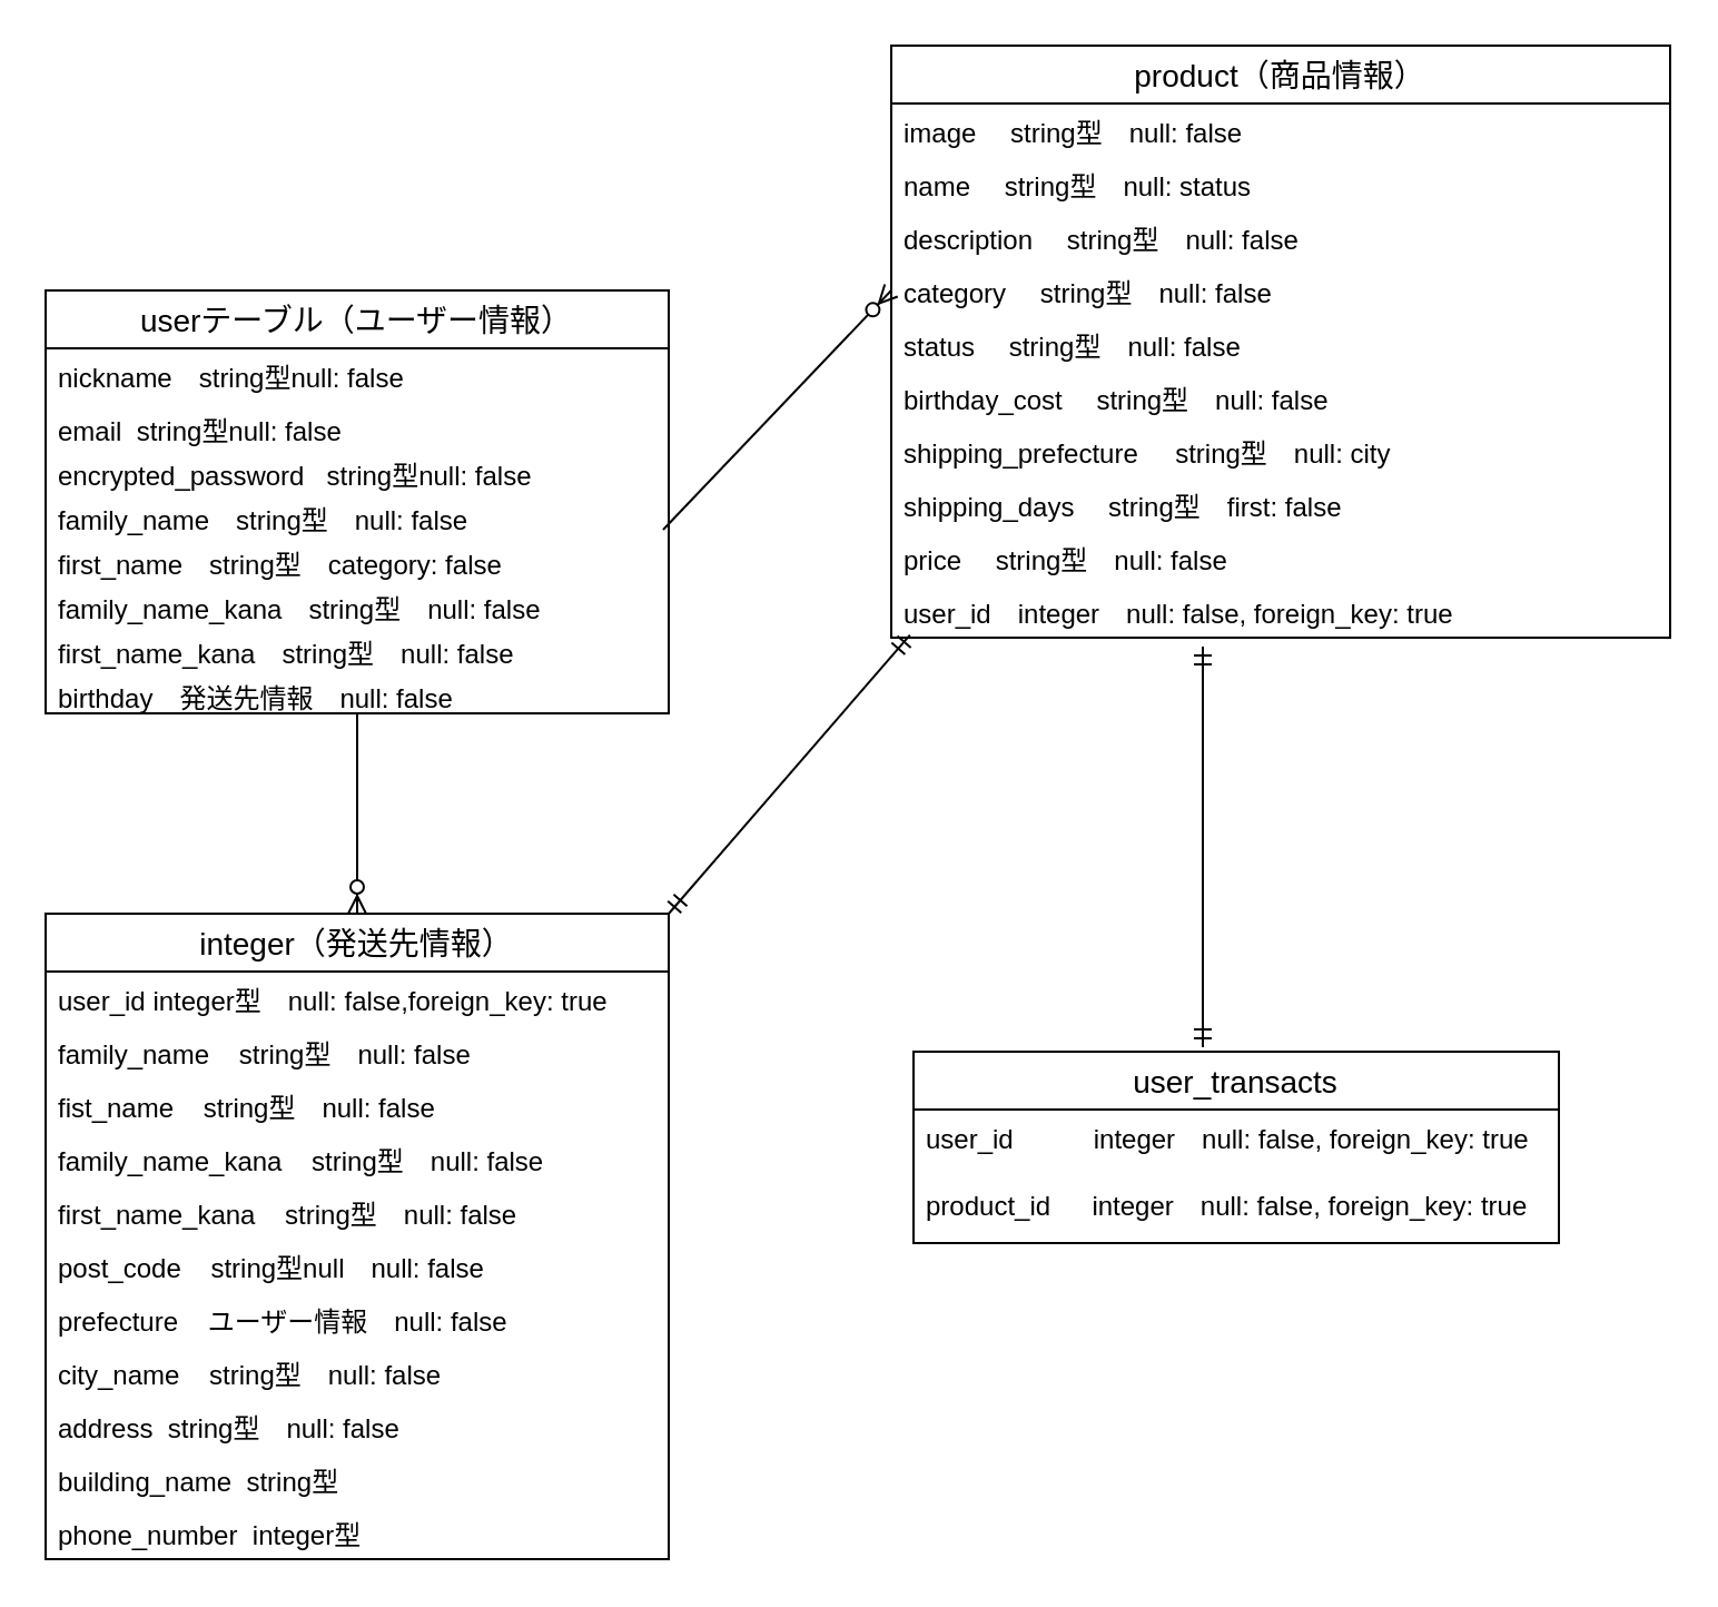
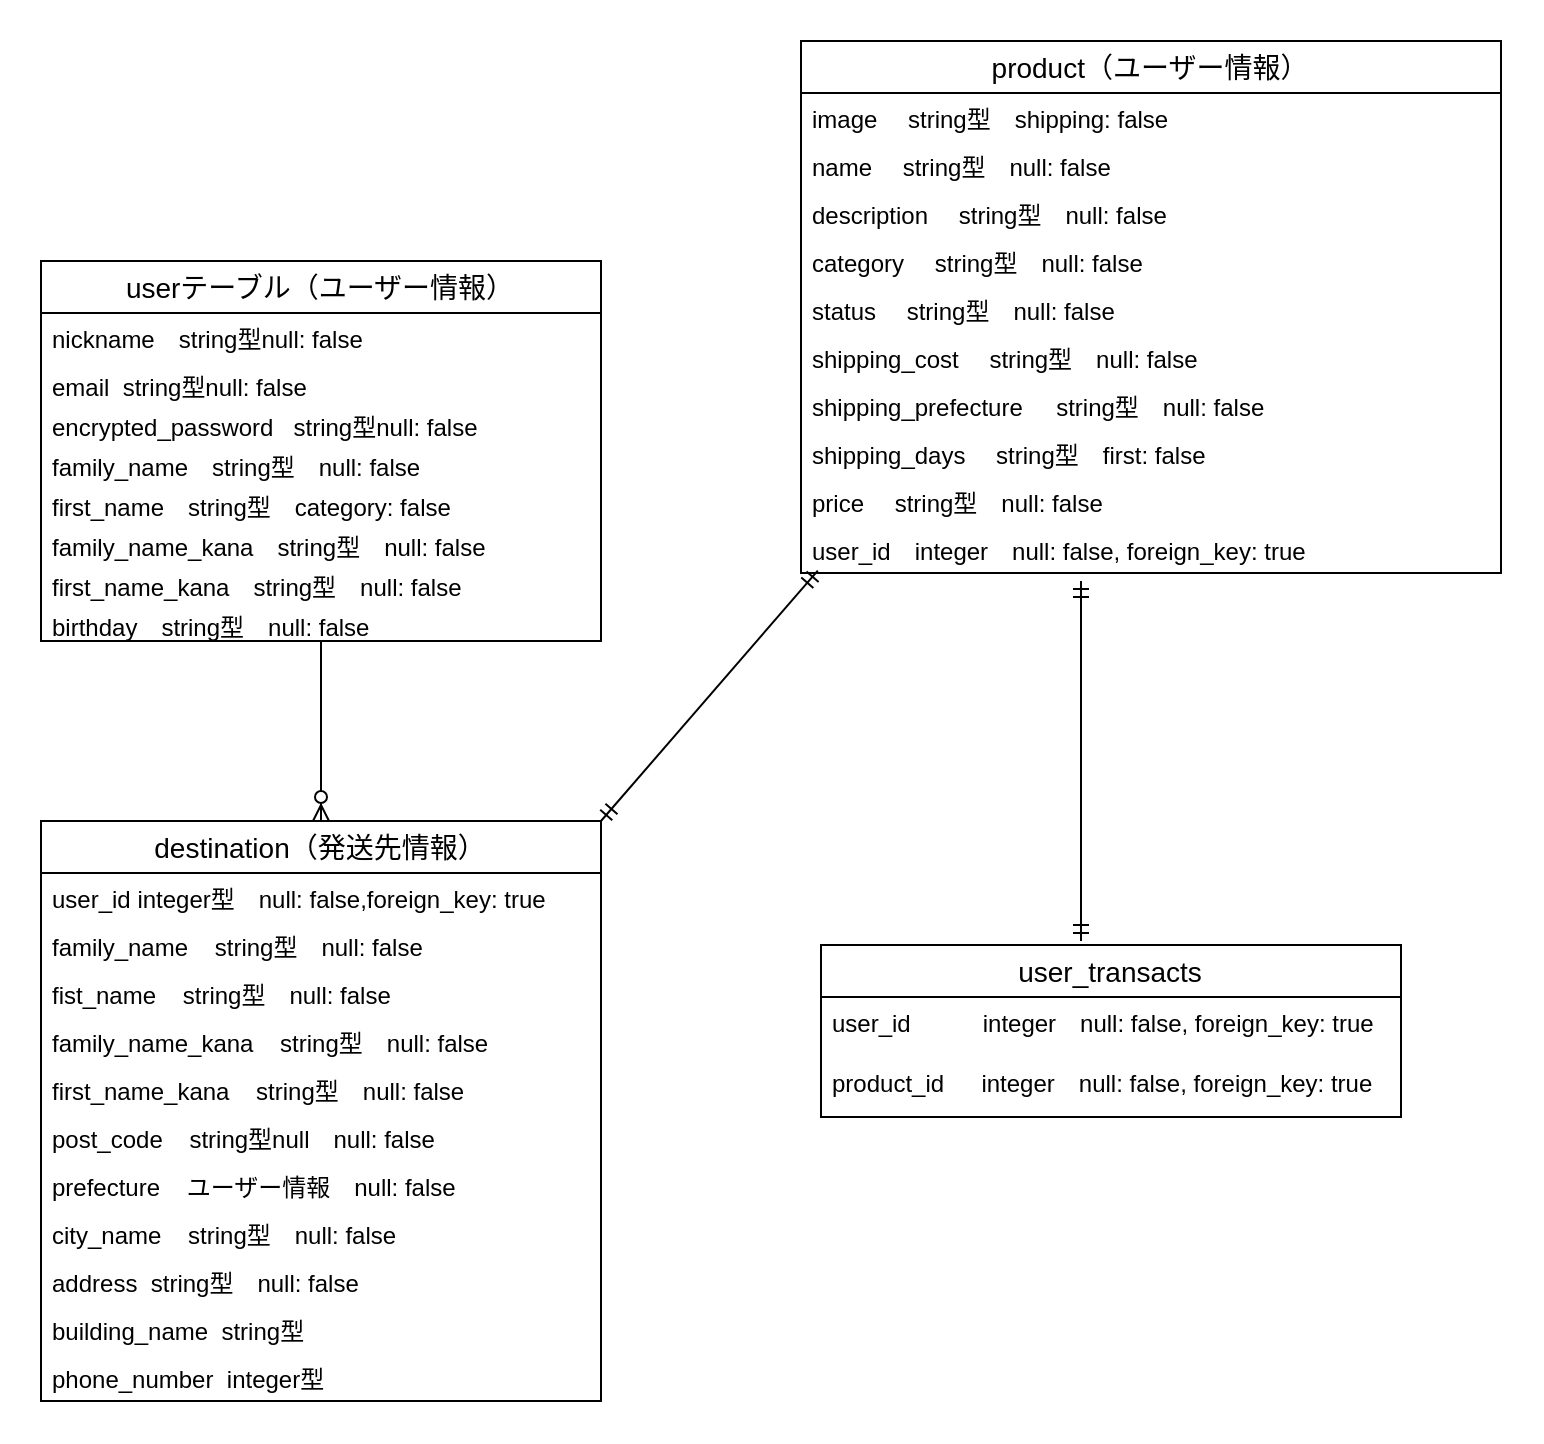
  <mxCell id="0" />
  <mxCell id="1" parent="0" />
  <mxCell id="2" value="userテーブル（ユーザー情報）" style="swimlane;fontStyle=0;childLayout=stackLayout;horizontal=1;startSize=26;horizontalStack=0;resizeParent=1;resizeParentMax=0;resizeLast=0;collapsible=1;marginBottom=0;align=center;fontSize=14;" vertex="1" parent="1"><mxGeometry x="20" y="130" width="280" height="190" as="geometry" /></mxCell>
  <mxCell id="3" value="nickname　string型null: false" style="text;strokeColor=none;fillColor=none;spacingLeft=4;spacingRight=4;overflow=hidden;rotatable=0;points=[[0,0.5],[1,0.5]];portConstraint=eastwest;fontSize=12;" vertex="1" parent="2"><mxGeometry y="26" width="280" height="24" as="geometry" /></mxCell>
  <mxCell id="4" value="email  string型null: false" style="text;strokeColor=none;fillColor=none;spacingLeft=4;spacingRight=4;overflow=hidden;rotatable=0;points=[[0,0.5],[1,0.5]];portConstraint=eastwest;fontSize=12;" vertex="1" parent="2"><mxGeometry y="50" width="280" height="20" as="geometry" /></mxCell>
  <mxCell id="5" value="encrypted_password   string型null: false" style="text;strokeColor=none;fillColor=none;spacingLeft=4;spacingRight=4;overflow=hidden;rotatable=0;points=[[0,0.5],[1,0.5]];portConstraint=eastwest;fontSize=12;" vertex="1" parent="2"><mxGeometry y="70" width="280" height="20" as="geometry" /></mxCell>
  <mxCell id="6" value="family_name　string型　null: false" style="text;strokeColor=none;fillColor=none;spacingLeft=4;spacingRight=4;overflow=hidden;rotatable=0;points=[[0,0.5],[1,0.5]];portConstraint=eastwest;fontSize=12;" vertex="1" parent="2"><mxGeometry y="90" width="280" height="20" as="geometry" /></mxCell>
  <mxCell id="7" value="first_name　string型　category: false" style="text;strokeColor=none;fillColor=none;spacingLeft=4;spacingRight=4;overflow=hidden;rotatable=0;points=[[0,0.5],[1,0.5]];portConstraint=eastwest;fontSize=12;" vertex="1" parent="2"><mxGeometry y="110" width="280" height="20" as="geometry" /></mxCell>
  <mxCell id="8" value="family_name_kana　string型　null: false" style="text;strokeColor=none;fillColor=none;spacingLeft=4;spacingRight=4;overflow=hidden;rotatable=0;points=[[0,0.5],[1,0.5]];portConstraint=eastwest;fontSize=12;" vertex="1" parent="2"><mxGeometry y="130" width="280" height="20" as="geometry" /></mxCell>
  <mxCell id="9" value="first_name_kana　string型　null: false" style="text;strokeColor=none;fillColor=none;spacingLeft=4;spacingRight=4;overflow=hidden;rotatable=0;points=[[0,0.5],[1,0.5]];portConstraint=eastwest;fontSize=12;" vertex="1" parent="2"><mxGeometry y="150" width="280" height="20" as="geometry" /></mxCell>
- <mxCell id="10" value="birthday　発送先情報　null: false" style="text;strokeColor=none;fillColor=none;spacingLeft=4;spacingRight=4;overflow=hidden;rotatable=0;points=[[0,0.5],[1,0.5]];portConstraint=eastwest;fontSize=12;" vertex="1" parent="2"><mxGeometry y="170" width="280" height="20" as="geometry" /></mxCell>
- <mxCell id="11" value="integer（発送先情報）" style="swimlane;fontStyle=0;childLayout=stackLayout;horizontal=1;startSize=26;horizontalStack=0;resizeParent=1;resizeParentMax=0;resizeLast=0;collapsible=1;marginBottom=0;align=center;fontSize=14;" vertex="1" parent="1"><mxGeometry x="20" y="410" width="280" height="290" as="geometry" /></mxCell>
+ <mxCell id="10" value="birthday　string型　null: false" style="text;strokeColor=none;fillColor=none;spacingLeft=4;spacingRight=4;overflow=hidden;rotatable=0;points=[[0,0.5],[1,0.5]];portConstraint=eastwest;fontSize=12;" vertex="1" parent="2"><mxGeometry y="170" width="280" height="20" as="geometry" /></mxCell>
+ <mxCell id="11" value="destination（発送先情報）" style="swimlane;fontStyle=0;childLayout=stackLayout;horizontal=1;startSize=26;horizontalStack=0;resizeParent=1;resizeParentMax=0;resizeLast=0;collapsible=1;marginBottom=0;align=center;fontSize=14;" vertex="1" parent="1"><mxGeometry x="20" y="410" width="280" height="290" as="geometry" /></mxCell>
  <mxCell id="12" value="user_id integer型　null: false,foreign_key: true" style="text;strokeColor=none;fillColor=none;spacingLeft=4;spacingRight=4;overflow=hidden;rotatable=0;points=[[0,0.5],[1,0.5]];portConstraint=eastwest;fontSize=12;" vertex="1" parent="11"><mxGeometry y="26" width="280" height="24" as="geometry" /></mxCell>
  <mxCell id="13" value="family_name    string型　null: false" style="text;strokeColor=none;fillColor=none;spacingLeft=4;spacingRight=4;overflow=hidden;rotatable=0;points=[[0,0.5],[1,0.5]];portConstraint=eastwest;fontSize=12;" vertex="1" parent="11"><mxGeometry y="50" width="280" height="24" as="geometry" /></mxCell>
  <mxCell id="14" value="fist_name    string型　null: false" style="text;strokeColor=none;fillColor=none;spacingLeft=4;spacingRight=4;overflow=hidden;rotatable=0;points=[[0,0.5],[1,0.5]];portConstraint=eastwest;fontSize=12;" vertex="1" parent="11"><mxGeometry y="74" width="280" height="24" as="geometry" /></mxCell>
  <mxCell id="15" value="family_name_kana    string型　null: false" style="text;strokeColor=none;fillColor=none;spacingLeft=4;spacingRight=4;overflow=hidden;rotatable=0;points=[[0,0.5],[1,0.5]];portConstraint=eastwest;fontSize=12;" vertex="1" parent="11"><mxGeometry y="98" width="280" height="24" as="geometry" /></mxCell>
  <mxCell id="16" value="first_name_kana    string型　null: false" style="text;strokeColor=none;fillColor=none;spacingLeft=4;spacingRight=4;overflow=hidden;rotatable=0;points=[[0,0.5],[1,0.5]];portConstraint=eastwest;fontSize=12;" vertex="1" parent="11"><mxGeometry y="122" width="280" height="24" as="geometry" /></mxCell>
  <mxCell id="17" value="post_code    string型null　null: false" style="text;strokeColor=none;fillColor=none;spacingLeft=4;spacingRight=4;overflow=hidden;rotatable=0;points=[[0,0.5],[1,0.5]];portConstraint=eastwest;fontSize=12;" vertex="1" parent="11"><mxGeometry y="146" width="280" height="24" as="geometry" /></mxCell>
  <mxCell id="18" value="prefecture    ユーザー情報　null: false" style="text;strokeColor=none;fillColor=none;spacingLeft=4;spacingRight=4;overflow=hidden;rotatable=0;points=[[0,0.5],[1,0.5]];portConstraint=eastwest;fontSize=12;" vertex="1" parent="11"><mxGeometry y="170" width="280" height="24" as="geometry" /></mxCell>
  <mxCell id="19" value="city_name    string型　null: false" style="text;strokeColor=none;fillColor=none;spacingLeft=4;spacingRight=4;overflow=hidden;rotatable=0;points=[[0,0.5],[1,0.5]];portConstraint=eastwest;fontSize=12;" vertex="1" parent="11"><mxGeometry y="194" width="280" height="24" as="geometry" /></mxCell>
  <mxCell id="20" value="address  string型　null: false" style="text;strokeColor=none;fillColor=none;spacingLeft=4;spacingRight=4;overflow=hidden;rotatable=0;points=[[0,0.5],[1,0.5]];portConstraint=eastwest;fontSize=12;" vertex="1" parent="11"><mxGeometry y="218" width="280" height="24" as="geometry" /></mxCell>
  <mxCell id="21" value="building_name  string型　" style="text;strokeColor=none;fillColor=none;spacingLeft=4;spacingRight=4;overflow=hidden;rotatable=0;points=[[0,0.5],[1,0.5]];portConstraint=eastwest;fontSize=12;" vertex="1" parent="11"><mxGeometry y="242" width="280" height="24" as="geometry" /></mxCell>
  <mxCell id="22" value="phone_number  integer型　" style="text;strokeColor=none;fillColor=none;spacingLeft=4;spacingRight=4;overflow=hidden;rotatable=0;points=[[0,0.5],[1,0.5]];portConstraint=eastwest;fontSize=12;" vertex="1" parent="11"><mxGeometry y="266" width="280" height="24" as="geometry" /></mxCell>
- <mxCell id="23" value="product（商品情報）" style="swimlane;fontStyle=0;childLayout=stackLayout;horizontal=1;startSize=26;horizontalStack=0;resizeParent=1;resizeParentMax=0;resizeLast=0;collapsible=1;marginBottom=0;align=center;fontSize=14;" vertex="1" parent="1"><mxGeometry x="400" y="20" width="350" height="266" as="geometry" /></mxCell>
- <mxCell id="24" value="image　 string型　null: false" style="text;strokeColor=none;fillColor=none;spacingLeft=4;spacingRight=4;overflow=hidden;rotatable=0;points=[[0,0.5],[1,0.5]];portConstraint=eastwest;fontSize=12;" vertex="1" parent="23"><mxGeometry y="26" width="350" height="24" as="geometry" /></mxCell>
- <mxCell id="25" value="name　 string型　null: status" style="text;strokeColor=none;fillColor=none;spacingLeft=4;spacingRight=4;overflow=hidden;rotatable=0;points=[[0,0.5],[1,0.5]];portConstraint=eastwest;fontSize=12;" vertex="1" parent="23"><mxGeometry y="50" width="350" height="24" as="geometry" /></mxCell>
+ <mxCell id="23" value="product（ユーザー情報）" style="swimlane;fontStyle=0;childLayout=stackLayout;horizontal=1;startSize=26;horizontalStack=0;resizeParent=1;resizeParentMax=0;resizeLast=0;collapsible=1;marginBottom=0;align=center;fontSize=14;" vertex="1" parent="1"><mxGeometry x="400" y="20" width="350" height="266" as="geometry" /></mxCell>
+ <mxCell id="24" value="image　 string型　shipping: false" style="text;strokeColor=none;fillColor=none;spacingLeft=4;spacingRight=4;overflow=hidden;rotatable=0;points=[[0,0.5],[1,0.5]];portConstraint=eastwest;fontSize=12;" vertex="1" parent="23"><mxGeometry y="26" width="350" height="24" as="geometry" /></mxCell>
+ <mxCell id="25" value="name　 string型　null: false" style="text;strokeColor=none;fillColor=none;spacingLeft=4;spacingRight=4;overflow=hidden;rotatable=0;points=[[0,0.5],[1,0.5]];portConstraint=eastwest;fontSize=12;" vertex="1" parent="23"><mxGeometry y="50" width="350" height="24" as="geometry" /></mxCell>
  <mxCell id="26" value="description　 string型　null: false" style="text;strokeColor=none;fillColor=none;spacingLeft=4;spacingRight=4;overflow=hidden;rotatable=0;points=[[0,0.5],[1,0.5]];portConstraint=eastwest;fontSize=12;" vertex="1" parent="23"><mxGeometry y="74" width="350" height="24" as="geometry" /></mxCell>
  <mxCell id="27" value="category　 string型　null: false" style="text;strokeColor=none;fillColor=none;spacingLeft=4;spacingRight=4;overflow=hidden;rotatable=0;points=[[0,0.5],[1,0.5]];portConstraint=eastwest;fontSize=12;" vertex="1" parent="23"><mxGeometry y="98" width="350" height="24" as="geometry" /></mxCell>
  <mxCell id="28" value="status　 string型　null: false" style="text;strokeColor=none;fillColor=none;spacingLeft=4;spacingRight=4;overflow=hidden;rotatable=0;points=[[0,0.5],[1,0.5]];portConstraint=eastwest;fontSize=12;" vertex="1" parent="23"><mxGeometry y="122" width="350" height="24" as="geometry" /></mxCell>
- <mxCell id="29" value="birthday_cost　 string型　null: false" style="text;strokeColor=none;fillColor=none;spacingLeft=4;spacingRight=4;overflow=hidden;rotatable=0;points=[[0,0.5],[1,0.5]];portConstraint=eastwest;fontSize=12;" vertex="1" parent="23"><mxGeometry y="146" width="350" height="24" as="geometry" /></mxCell>
- <mxCell id="30" value="shipping_prefecture     string型　null: city" style="text;strokeColor=none;fillColor=none;spacingLeft=4;spacingRight=4;overflow=hidden;rotatable=0;points=[[0,0.5],[1,0.5]];portConstraint=eastwest;fontSize=12;" vertex="1" parent="23"><mxGeometry y="170" width="350" height="24" as="geometry" /></mxCell>
+ <mxCell id="29" value="shipping_cost　 string型　null: false" style="text;strokeColor=none;fillColor=none;spacingLeft=4;spacingRight=4;overflow=hidden;rotatable=0;points=[[0,0.5],[1,0.5]];portConstraint=eastwest;fontSize=12;" vertex="1" parent="23"><mxGeometry y="146" width="350" height="24" as="geometry" /></mxCell>
+ <mxCell id="30" value="shipping_prefecture     string型　null: false" style="text;strokeColor=none;fillColor=none;spacingLeft=4;spacingRight=4;overflow=hidden;rotatable=0;points=[[0,0.5],[1,0.5]];portConstraint=eastwest;fontSize=12;" vertex="1" parent="23"><mxGeometry y="170" width="350" height="24" as="geometry" /></mxCell>
  <mxCell id="31" value="shipping_days　 string型　first: false" style="text;strokeColor=none;fillColor=none;spacingLeft=4;spacingRight=4;overflow=hidden;rotatable=0;points=[[0,0.5],[1,0.5]];portConstraint=eastwest;fontSize=12;" vertex="1" parent="23"><mxGeometry y="194" width="350" height="24" as="geometry" /></mxCell>
  <mxCell id="32" value="price　 string型　null: false" style="text;strokeColor=none;fillColor=none;spacingLeft=4;spacingRight=4;overflow=hidden;rotatable=0;points=[[0,0.5],[1,0.5]];portConstraint=eastwest;fontSize=12;" vertex="1" parent="23"><mxGeometry y="218" width="350" height="24" as="geometry" /></mxCell>
  <mxCell id="33" value="user_id　integer　null: false, foreign_key: true" style="text;strokeColor=none;fillColor=none;spacingLeft=4;spacingRight=4;overflow=hidden;rotatable=0;points=[[0,0.5],[1,0.5]];portConstraint=eastwest;fontSize=12;" vertex="1" parent="23"><mxGeometry y="242" width="350" height="24" as="geometry" /></mxCell>
  <mxCell id="34" value="user_transacts" style="swimlane;fontStyle=0;childLayout=stackLayout;horizontal=1;startSize=26;horizontalStack=0;resizeParent=1;resizeParentMax=0;resizeLast=0;collapsible=1;marginBottom=0;align=center;fontSize=14;" vertex="1" parent="1"><mxGeometry x="410" y="472" width="290" height="86" as="geometry" /></mxCell>
  <mxCell id="35" value="user_id　　　integer　null: false, foreign_key: true" style="text;strokeColor=none;fillColor=none;spacingLeft=4;spacingRight=4;overflow=hidden;rotatable=0;points=[[0,0.5],[1,0.5]];portConstraint=eastwest;fontSize=12;" vertex="1" parent="34"><mxGeometry y="26" width="290" height="30" as="geometry" /></mxCell>
  <mxCell id="36" value="product_id　  integer　null: false, foreign_key: true" style="text;strokeColor=none;fillColor=none;spacingLeft=4;spacingRight=4;overflow=hidden;rotatable=0;points=[[0,0.5],[1,0.5]];portConstraint=eastwest;fontSize=12;" vertex="1" parent="34"><mxGeometry y="56" width="290" height="30" as="geometry" /></mxCell>
  <mxCell id="37" value="" style="fontSize=12;html=1;endArrow=ERzeroToMany;endFill=1;entryX=0.5;entryY=0;entryDx=0;entryDy=0;" edge="1" parent="1" target="11"><mxGeometry width="100" height="100" relative="1" as="geometry"><mxPoint x="160" y="320" as="sourcePoint" /><mxPoint x="190" y="410" as="targetPoint" /></mxGeometry></mxCell>
  <mxCell id="38" value="" style="fontSize=12;html=1;endArrow=ERmandOne;startArrow=ERmandOne;" edge="1" parent="1"><mxGeometry width="100" height="100" relative="1" as="geometry"><mxPoint x="540" y="470" as="sourcePoint" /><mxPoint x="540" y="290" as="targetPoint" /></mxGeometry></mxCell>
- <mxCell id="39" value="" style="fontSize=12;html=1;endArrow=ERzeroToMany;endFill=1;entryX=0;entryY=0.5;entryDx=0;entryDy=0;exitX=0.991;exitY=-0.125;exitDx=0;exitDy=0;exitPerimeter=0;" edge="1" parent="1" source="7" target="27"><mxGeometry width="100" height="100" relative="1" as="geometry"><mxPoint x="350" y="210" as="sourcePoint" /><mxPoint x="170" y="420" as="targetPoint" /><Array as="points" /></mxGeometry></mxCell>
  <mxCell id="40" value="" style="fontSize=12;html=1;endArrow=ERmandOne;startArrow=ERmandOne;entryX=0.024;entryY=0.951;entryDx=0;entryDy=0;entryPerimeter=0;exitX=1;exitY=0;exitDx=0;exitDy=0;" edge="1" parent="1" source="11" target="33"><mxGeometry width="100" height="100" relative="1" as="geometry"><mxPoint x="468.88" y="448.42" as="sourcePoint" /><mxPoint x="360" y="300" as="targetPoint" /></mxGeometry></mxCell>
